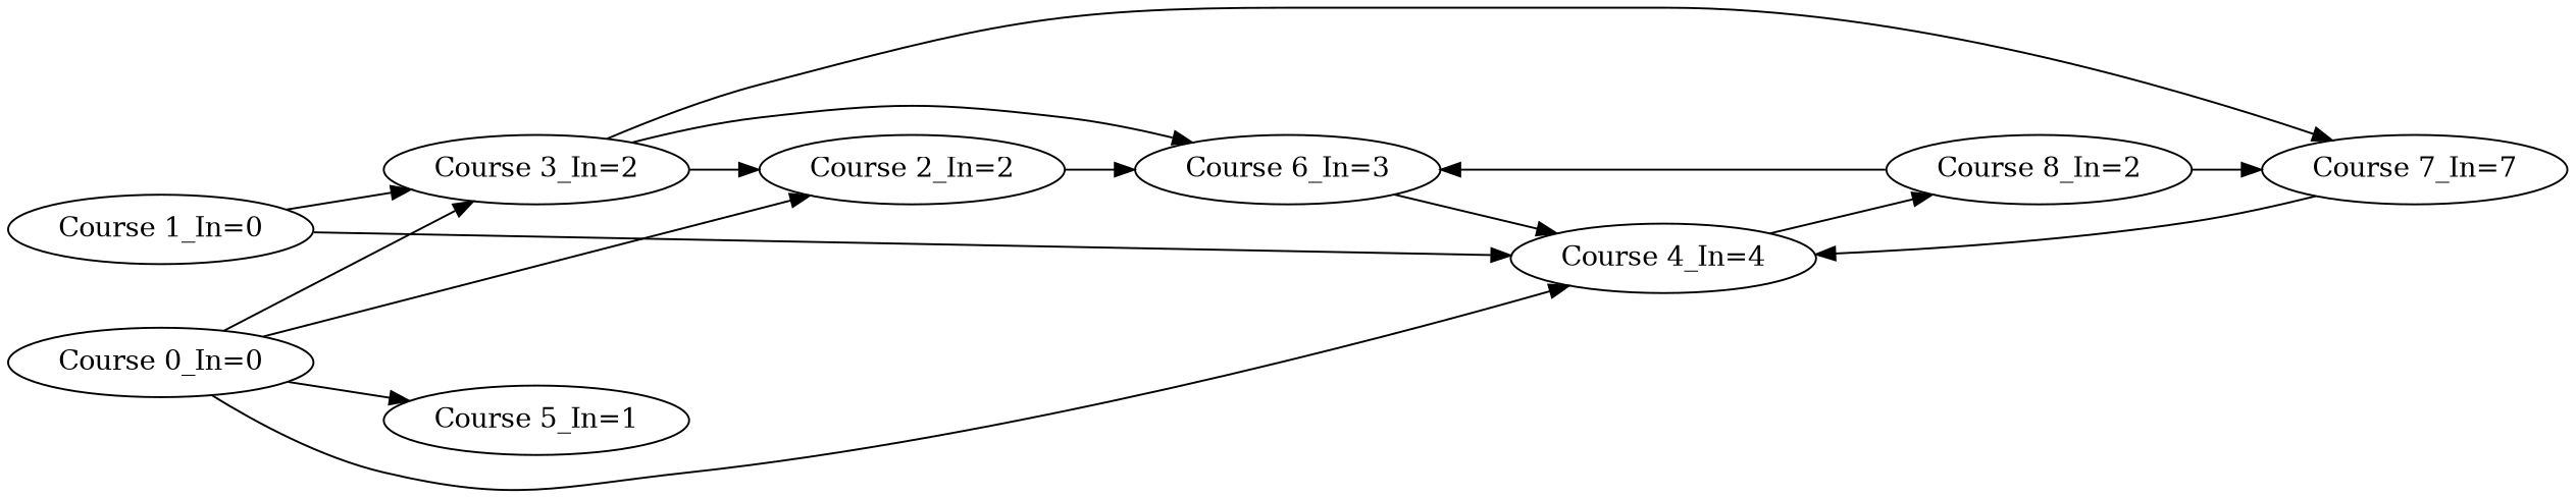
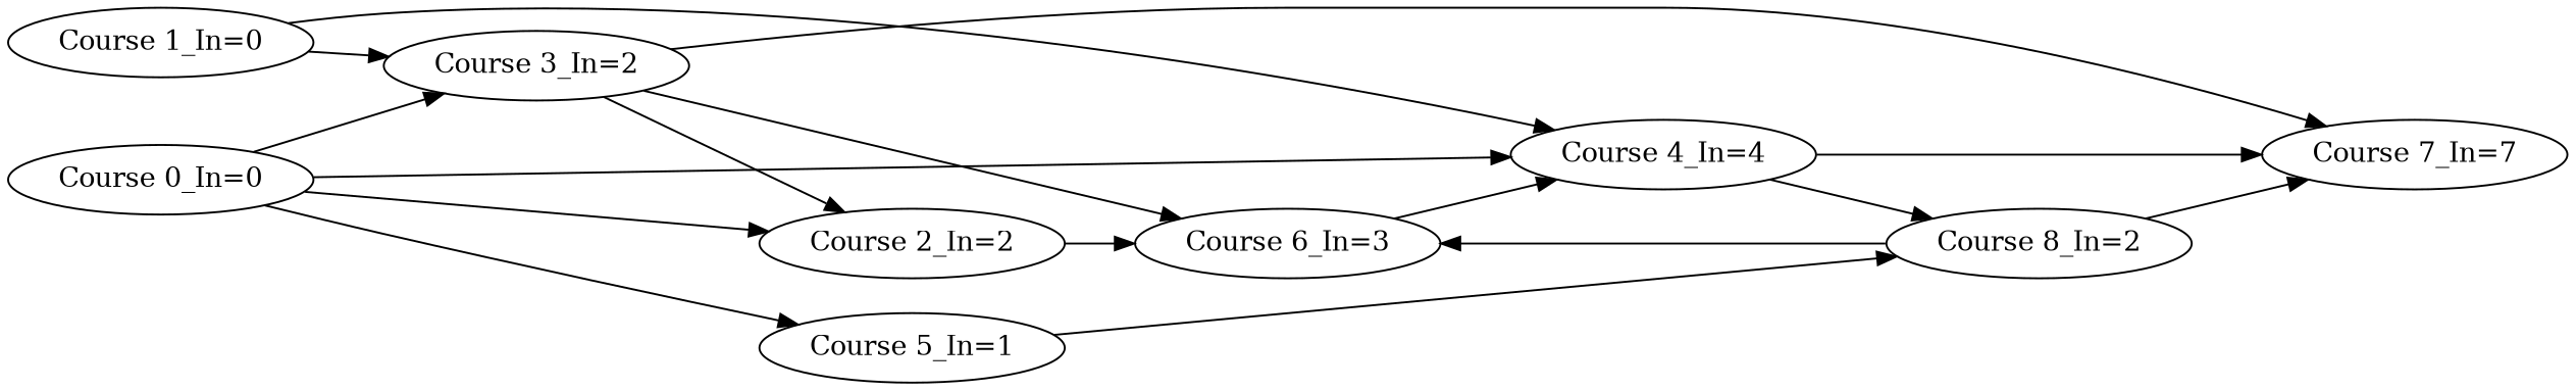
  digraph {
    fontname="DejaVu Serif"
    rankdir=LR
    node [fontname="DejaVu Serif"]
    edge [fontname="DejaVu Serif"]
    "Course 0_In=0"
    "Course 2_In=2"
    "Course 3_In=2"
    "Course 4_In=4"
    "Course 5_In=1"
    "Course 6_In=3"
    n7 [label="Course 7_In=7"]
    "Course 8_In=2"
    "Course 1_In=0"
    "Course 0_In=0" -> "Course 2_In=2"
    "Course 0_In=0" -> "Course 3_In=2"
    "Course 0_In=0" -> "Course 4_In=4"
    "Course 0_In=0" -> "Course 5_In=1"
    "Course 2_In=2" -> "Course 6_In=3"
    "Course 3_In=2" -> "Course 2_In=2"
    "Course 3_In=2" -> "Course 6_In=3"
    "Course 3_In=2" -> n7
    "Course 4_In=4" -> "Course 8_In=2"
+   "Course 5_In=1" -> "Course 8_In=2"
    "Course 6_In=3" -> "Course 4_In=4"
-   n7 -> "Course 4_In=4"
+   "Course 4_In=4" -> n7
    "Course 8_In=2" -> "Course 6_In=3"
    "Course 8_In=2" -> n7
    "Course 1_In=0" -> "Course 3_In=2"
    "Course 1_In=0" -> "Course 4_In=4"
  }
